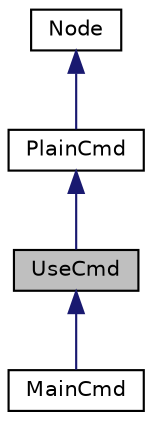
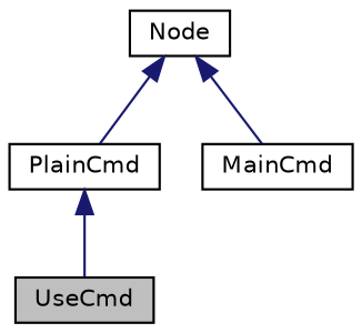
  digraph {
    node [color=black fillcolor=white fontname=Helvetica fontsize=10 shape=record style=filled]
    edge [color=midnightblue dir=back fontname=Helvetica fontsize=10 labelfontname=Helvetica labelfontsize=10 style=solid]
    n1 [fillcolor=grey75 fontcolor=black height=0.2 label=UseCmd width=0.4]
    n2 [height=0.2 label=PlainCmd width=0.4]
    n3 [height=0.2 label=MainCmd width=0.4]
    n4 [height=0.2 label="Node" width=0.4]
    n2 -> n1
    n4 -> n2
-   n1 -> n3
+   n4 -> n3
  }
